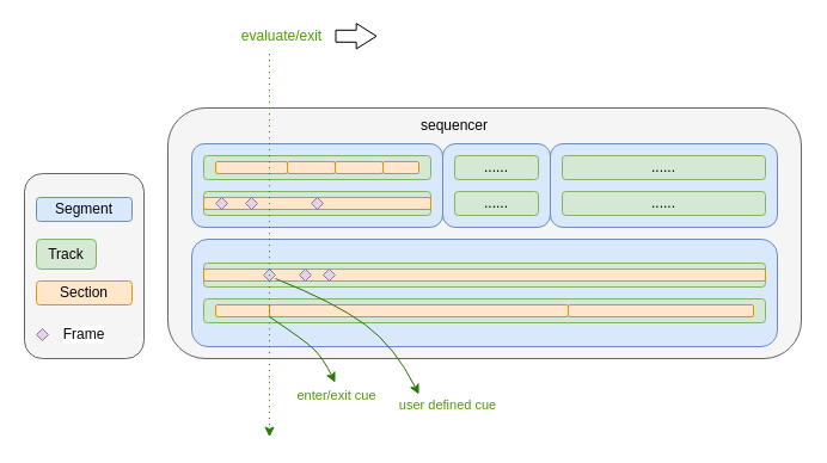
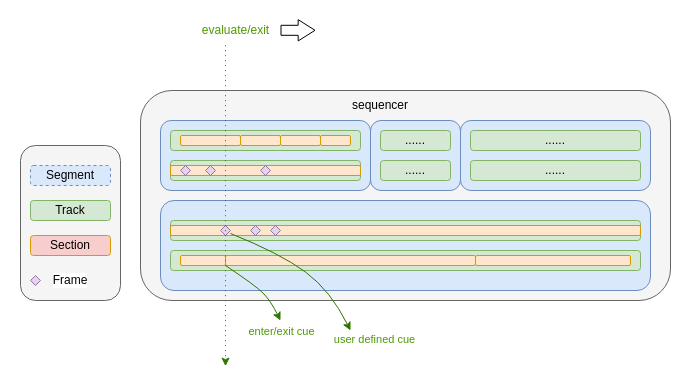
  <mxCell id="0" />
  <mxCell id="1" parent="0" />
  <mxCell id="2" value="" style="rounded=1;whiteSpace=wrap;html=1;fillColor=#f5f5f5;strokeColor=#666666;fontColor=#333333;" vertex="1" parent="1"><mxGeometry x="140" y="90" width="530" height="210" as="geometry" /></mxCell>
  <mxCell id="3" value="" style="rounded=1;whiteSpace=wrap;html=1;fillColor=#dae8fc;strokeColor=#6c8ebf;" vertex="1" parent="1"><mxGeometry x="160" y="120" width="210" height="70" as="geometry" /></mxCell>
  <mxCell id="4" value="" style="rounded=1;whiteSpace=wrap;html=1;fillColor=#dae8fc;strokeColor=#6c8ebf;" vertex="1" parent="1"><mxGeometry x="370" y="120" width="90" height="70" as="geometry" /></mxCell>
  <mxCell id="5" value="" style="rounded=1;whiteSpace=wrap;html=1;fillColor=#dae8fc;strokeColor=#6c8ebf;" vertex="1" parent="1"><mxGeometry x="460" y="120" width="190" height="70" as="geometry" /></mxCell>
  <mxCell id="6" value="" style="rounded=1;whiteSpace=wrap;html=1;fillColor=#dae8fc;strokeColor=#6c8ebf;" vertex="1" parent="1"><mxGeometry x="160" y="200" width="490" height="90" as="geometry" /></mxCell>
  <mxCell id="7" value="sequencer" style="rounded=0;whiteSpace=wrap;html=1;fillColor=none;strokeColor=none;" vertex="1" parent="1"><mxGeometry x="320" y="90" width="120" height="30" as="geometry" /></mxCell>
  <mxCell id="8" value="" style="rounded=1;whiteSpace=wrap;html=1;fillColor=#d5e8d4;strokeColor=#82b366;" vertex="1" parent="1"><mxGeometry x="170" y="130" width="190" height="20" as="geometry" /></mxCell>
  <mxCell id="9" value="" style="rounded=1;whiteSpace=wrap;html=1;fillColor=#d5e8d4;strokeColor=#82b366;" vertex="1" parent="1"><mxGeometry x="170" y="160" width="190" height="20" as="geometry" /></mxCell>
  <mxCell id="10" value="" style="rounded=1;whiteSpace=wrap;html=1;fillColor=#d5e8d4;strokeColor=#82b366;" vertex="1" parent="1"><mxGeometry x="170" y="220" width="470" height="20" as="geometry" /></mxCell>
  <mxCell id="11" value="......" style="rounded=1;whiteSpace=wrap;html=1;fillColor=#d5e8d4;strokeColor=#82b366;" vertex="1" parent="1"><mxGeometry x="380" y="130" width="70" height="20" as="geometry" /></mxCell>
  <mxCell id="12" value="&lt;span&gt;......&lt;/span&gt;" style="rounded=1;whiteSpace=wrap;html=1;fillColor=#d5e8d4;strokeColor=#82b366;" vertex="1" parent="1"><mxGeometry x="380" y="160" width="70" height="20" as="geometry" /></mxCell>
  <mxCell id="13" value="&lt;span&gt;......&lt;/span&gt;" style="rounded=1;whiteSpace=wrap;html=1;fillColor=#d5e8d4;strokeColor=#82b366;" vertex="1" parent="1"><mxGeometry x="470" y="130" width="170" height="20" as="geometry" /></mxCell>
  <mxCell id="14" value="&lt;span&gt;......&lt;/span&gt;" style="rounded=1;whiteSpace=wrap;html=1;fillColor=#d5e8d4;strokeColor=#82b366;" vertex="1" parent="1"><mxGeometry x="470" y="160" width="170" height="20" as="geometry" /></mxCell>
  <mxCell id="15" value="" style="rounded=1;whiteSpace=wrap;html=1;fillColor=#d5e8d4;strokeColor=#82b366;" vertex="1" parent="1"><mxGeometry x="170" y="250" width="470" height="20" as="geometry" /></mxCell>
  <mxCell id="16" value="" style="rounded=1;whiteSpace=wrap;html=1;fillColor=#ffe6cc;strokeColor=#d79b00;" vertex="1" parent="1"><mxGeometry x="180" y="135" width="60" height="10" as="geometry" /></mxCell>
  <mxCell id="17" value="" style="rounded=1;whiteSpace=wrap;html=1;fillColor=#ffe6cc;strokeColor=#d79b00;" vertex="1" parent="1"><mxGeometry x="240" y="135" width="40" height="10" as="geometry" /></mxCell>
  <mxCell id="18" value="" style="rounded=1;whiteSpace=wrap;html=1;fillColor=#ffe6cc;strokeColor=#d79b00;" vertex="1" parent="1"><mxGeometry x="280" y="135" width="40" height="10" as="geometry" /></mxCell>
  <mxCell id="19" value="" style="rounded=1;whiteSpace=wrap;html=1;fillColor=#ffe6cc;strokeColor=#d79b00;" vertex="1" parent="1"><mxGeometry x="320" y="135" width="30" height="10" as="geometry" /></mxCell>
  <mxCell id="20" value="" style="rounded=1;whiteSpace=wrap;html=1;fillColor=#ffe6cc;strokeColor=#d79b00;" vertex="1" parent="1"><mxGeometry x="170" y="165" width="190" height="10" as="geometry" /></mxCell>
  <mxCell id="21" value="" style="rhombus;whiteSpace=wrap;html=1;fillColor=#e1d5e7;strokeColor=#9673a6;" vertex="1" parent="1"><mxGeometry x="180" y="165" width="10" height="10" as="geometry" /></mxCell>
  <mxCell id="22" value="" style="rhombus;whiteSpace=wrap;html=1;fillColor=#e1d5e7;strokeColor=#9673a6;" vertex="1" parent="1"><mxGeometry x="205" y="165" width="10" height="10" as="geometry" /></mxCell>
  <mxCell id="23" value="" style="rhombus;whiteSpace=wrap;html=1;fillColor=#e1d5e7;strokeColor=#9673a6;" vertex="1" parent="1"><mxGeometry x="260" y="165" width="10" height="10" as="geometry" /></mxCell>
  <mxCell id="24" value="" style="rounded=1;whiteSpace=wrap;html=1;fillColor=#ffe6cc;strokeColor=#d79b00;" vertex="1" parent="1"><mxGeometry x="170" y="225" width="470" height="10" as="geometry" /></mxCell>
  <mxCell id="25" value="" style="rhombus;whiteSpace=wrap;html=1;fillColor=#e1d5e7;strokeColor=#9673a6;" vertex="1" parent="1"><mxGeometry x="220" y="225" width="10" height="10" as="geometry" /></mxCell>
  <mxCell id="26" value="" style="rhombus;whiteSpace=wrap;html=1;fillColor=#e1d5e7;strokeColor=#9673a6;" vertex="1" parent="1"><mxGeometry x="250" y="225" width="10" height="10" as="geometry" /></mxCell>
  <mxCell id="27" value="" style="rhombus;whiteSpace=wrap;html=1;fillColor=#e1d5e7;strokeColor=#9673a6;" vertex="1" parent="1"><mxGeometry x="270" y="225" width="10" height="10" as="geometry" /></mxCell>
  <mxCell id="28" value="" style="rounded=1;whiteSpace=wrap;html=1;fillColor=#ffe6cc;strokeColor=#d79b00;" vertex="1" parent="1"><mxGeometry x="180" y="255" width="45" height="10" as="geometry" /></mxCell>
  <mxCell id="29" value="" style="rounded=1;whiteSpace=wrap;html=1;fillColor=#ffe6cc;strokeColor=#d79b00;" vertex="1" parent="1"><mxGeometry x="225" y="255" width="250" height="10" as="geometry" /></mxCell>
  <mxCell id="30" value="" style="rounded=1;whiteSpace=wrap;html=1;fillColor=#ffe6cc;strokeColor=#d79b00;" vertex="1" parent="1"><mxGeometry x="475" y="255" width="155" height="10" as="geometry" /></mxCell>
  <mxCell id="31" value="" style="endArrow=classic;html=1;dashed=1;fillColor=#60a917;strokeColor=#2D7600;strokeWidth=1;dashPattern=1 4;" edge="1" parent="1"><mxGeometry width="50" height="50" relative="1" as="geometry"><mxPoint x="225" y="44.67" as="sourcePoint" /><mxPoint x="225" y="365.622" as="targetPoint" /></mxGeometry></mxCell>
  <mxCell id="32" value="evaluate/exit" style="text;html=1;align=center;verticalAlign=middle;resizable=0;points=[];autosize=1;labelBackgroundColor=#ffffff;fontColor=#4D9900;" vertex="1" parent="1"><mxGeometry x="190" y="20" width="90" height="20" as="geometry" /></mxCell>
  <mxCell id="33" value="" style="shape=flexArrow;endArrow=classic;html=1;fontColor=#4D9900;endWidth=10.278;endSize=5.278;" edge="1" parent="1"><mxGeometry width="50" height="50" relative="1" as="geometry"><mxPoint x="280" y="29.8" as="sourcePoint" /><mxPoint x="315" y="29.8" as="targetPoint" /></mxGeometry></mxCell>
  <mxCell id="34" value="" style="curved=1;endArrow=classic;html=1;fontColor=#4D9900;strokeWidth=1;fillColor=#60a917;strokeColor=#2D7600;" edge="1" parent="1"><mxGeometry width="50" height="50" relative="1" as="geometry"><mxPoint x="225" y="265" as="sourcePoint" /><mxPoint x="280" y="320" as="targetPoint" /><Array as="points"><mxPoint x="255" y="285" /><mxPoint x="270" y="300" /></Array></mxGeometry></mxCell>
  <mxCell id="35" value="enter/exit cue" style="edgeLabel;html=1;align=center;verticalAlign=middle;resizable=0;points=[];fontColor=#4D9900;" vertex="1" connectable="0" parent="34"><mxGeometry x="0.797" y="4" relative="1" as="geometry"><mxPoint y="19" as="offset" /></mxGeometry></mxCell>
  <mxCell id="36" value="" style="curved=1;endArrow=classic;html=1;fontColor=#4D9900;strokeWidth=1;fillColor=#60a917;strokeColor=#2D7600;" edge="1" parent="1"><mxGeometry width="50" height="50" relative="1" as="geometry"><mxPoint x="230" y="233" as="sourcePoint" /><mxPoint x="350" y="330" as="targetPoint" /><Array as="points"><mxPoint x="280" y="253" /><mxPoint x="330" y="290" /></Array></mxGeometry></mxCell>
  <mxCell id="37" value="user defined cue" style="edgeLabel;html=1;align=center;verticalAlign=middle;resizable=0;points=[];fontColor=#4D9900;" vertex="1" connectable="0" parent="36"><mxGeometry x="0.797" y="4" relative="1" as="geometry"><mxPoint x="27" y="25" as="offset" /></mxGeometry></mxCell>
  <mxCell id="38" value="" style="rounded=1;whiteSpace=wrap;html=1;fillColor=#f5f5f5;strokeColor=#666666;fontColor=#333333;" vertex="1" parent="1"><mxGeometry x="20" y="145" width="100" height="155" as="geometry" /></mxCell>
- <mxCell id="39" value="Segment" style="rounded=1;whiteSpace=wrap;html=1;fillColor=#dae8fc;strokeColor=#6c8ebf;" vertex="1" parent="1"><mxGeometry x="30" y="165" width="80" height="20" as="geometry" /></mxCell>
- <mxCell id="40" value="Track" style="rounded=1;whiteSpace=wrap;html=1;fillColor=#d5e8d4;strokeColor=#82b366;" vertex="1" parent="1"><mxGeometry x="30" y="200" width="50" height="25" as="geometry" /></mxCell>
- <mxCell id="41" value="Section" style="rounded=1;whiteSpace=wrap;html=1;fillColor=#ffe6cc;strokeColor=#d79b00;" vertex="1" parent="1"><mxGeometry x="30" y="235" width="80" height="20" as="geometry" /></mxCell>
+ <mxCell id="39" value="Segment" style="rounded=1;whiteSpace=wrap;html=1;fillColor=#dae8fc;strokeColor=#6c8ebf;dashed=1;" vertex="1" parent="1"><mxGeometry x="30" y="165" width="80" height="20" as="geometry" /></mxCell>
+ <mxCell id="40" value="Track" style="rounded=1;whiteSpace=wrap;html=1;fillColor=#d5e8d4;strokeColor=#82b366;" vertex="1" parent="1"><mxGeometry x="30" y="200" width="80" height="20" as="geometry" /></mxCell>
+ <mxCell id="41" value="Section" style="rounded=1;whiteSpace=wrap;html=1;fillColor=#f8cecc;strokeColor=#d79b00;" vertex="1" parent="1"><mxGeometry x="30" y="235" width="80" height="20" as="geometry" /></mxCell>
  <mxCell id="42" value="" style="rhombus;whiteSpace=wrap;html=1;fillColor=#e1d5e7;strokeColor=#9673a6;" vertex="1" parent="1"><mxGeometry x="30" y="275" width="10" height="10" as="geometry" /></mxCell>
  <mxCell id="43" value="&lt;font color=&quot;#030303&quot;&gt;Frame&lt;/font&gt;" style="rounded=0;whiteSpace=wrap;html=1;labelBackgroundColor=#ffffff;fontColor=#4D9900;strokeColor=none;fillColor=none;" vertex="1" parent="1"><mxGeometry x="35" y="270" width="70" height="20" as="geometry" /></mxCell>
